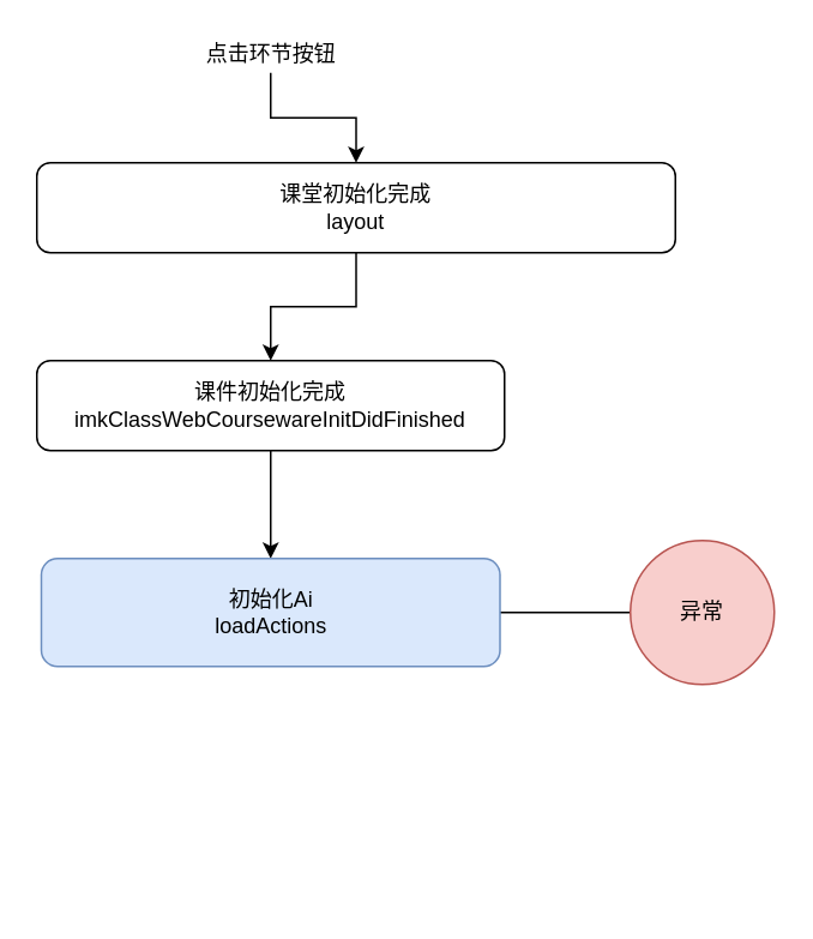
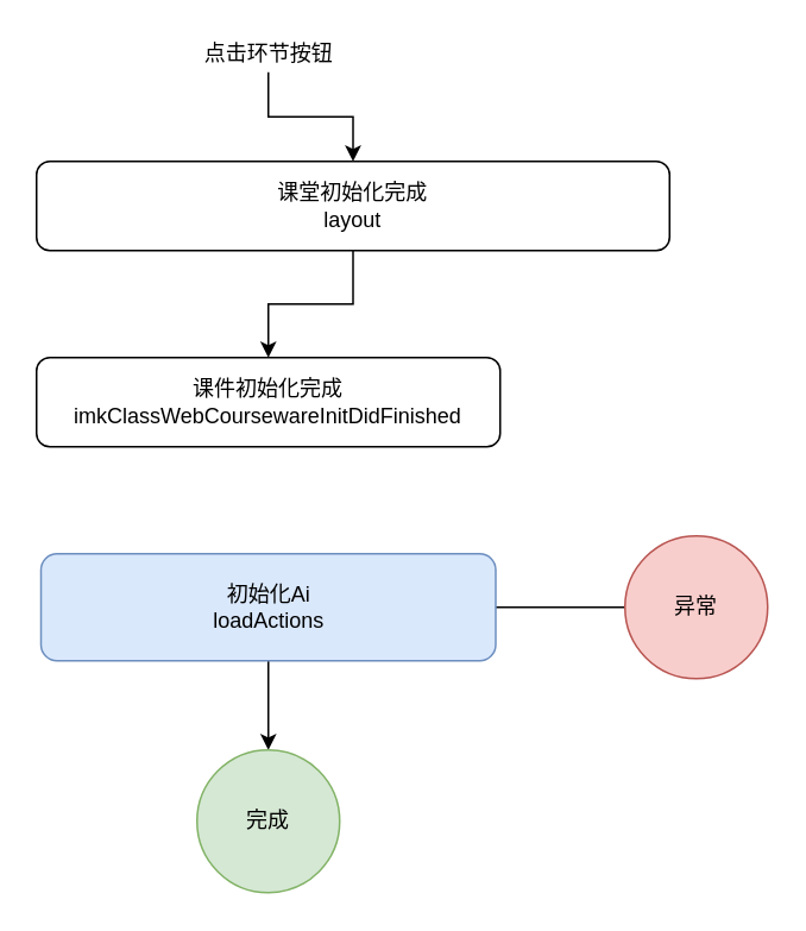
  <mxCell id="0" />
  <mxCell id="1" parent="0" />
- <mxCell id="2" value="" style="edgeStyle=orthogonalEdgeStyle;rounded=0;orthogonalLoop=1;jettySize=auto;html=1;" edge="1" parent="1" source="3" target="6"><mxGeometry relative="1" as="geometry" /></mxCell>
  <mxCell id="3" value="课件初始化完成&lt;br&gt;imkClassWebCoursewareInitDidFinished" style="rounded=1;whiteSpace=wrap;html=1;fontSize=12;glass=0;strokeWidth=1;shadow=0;" parent="1" vertex="1"><mxGeometry x="20" y="200" width="260" height="50" as="geometry" /></mxCell>
+ <mxCell id="4" value="" style="edgeStyle=orthogonalEdgeStyle;rounded=0;orthogonalLoop=1;jettySize=auto;html=1;" edge="1" parent="1" source="6" target="7"><mxGeometry relative="1" as="geometry" /></mxCell>
  <mxCell id="5" value="" style="edgeStyle=orthogonalEdgeStyle;rounded=0;orthogonalLoop=1;jettySize=auto;html=1;endArrow=none;" edge="1" parent="1" source="6" target="12"><mxGeometry relative="1" as="geometry" /></mxCell>
  <mxCell id="6" value="初始化Ai&lt;br&gt;loadActions" style="rounded=1;whiteSpace=wrap;html=1;fillColor=#dae8fc;strokeColor=#6c8ebf;" vertex="1" parent="1"><mxGeometry x="22.5" y="310" width="255" height="60" as="geometry" /></mxCell>
+ <mxCell id="7" value="完成" style="ellipse;whiteSpace=wrap;html=1;aspect=fixed;fillColor=#d5e8d4;strokeColor=#82b366;" vertex="1" parent="1"><mxGeometry x="110" y="420" width="80" height="80" as="geometry" /></mxCell>
  <mxCell id="8" value="" style="edgeStyle=orthogonalEdgeStyle;rounded=0;orthogonalLoop=1;jettySize=auto;html=1;" edge="1" parent="1" source="9" target="3"><mxGeometry relative="1" as="geometry" /></mxCell>
  <mxCell id="9" value="课堂初始化完成&lt;br&gt;layout" style="rounded=1;whiteSpace=wrap;html=1;fontSize=12;glass=0;strokeWidth=1;shadow=0;" vertex="1" parent="1"><mxGeometry x="20" y="90" width="355" height="50" as="geometry" /></mxCell>
  <mxCell id="10" value="" style="edgeStyle=orthogonalEdgeStyle;rounded=0;orthogonalLoop=1;jettySize=auto;html=1;" edge="1" parent="1" source="11" target="9"><mxGeometry relative="1" as="geometry" /></mxCell>
  <mxCell id="11" value="点击环节按钮" style="text;html=1;align=center;verticalAlign=middle;resizable=0;points=[];autosize=1;" vertex="1" parent="1"><mxGeometry x="105" y="20" width="90" height="20" as="geometry" /></mxCell>
  <mxCell id="12" value="异常" style="ellipse;whiteSpace=wrap;html=1;fillColor=#f8cecc;strokeColor=#b85450;" vertex="1" parent="1"><mxGeometry x="350" y="300" width="80" height="80" as="geometry" /></mxCell>
